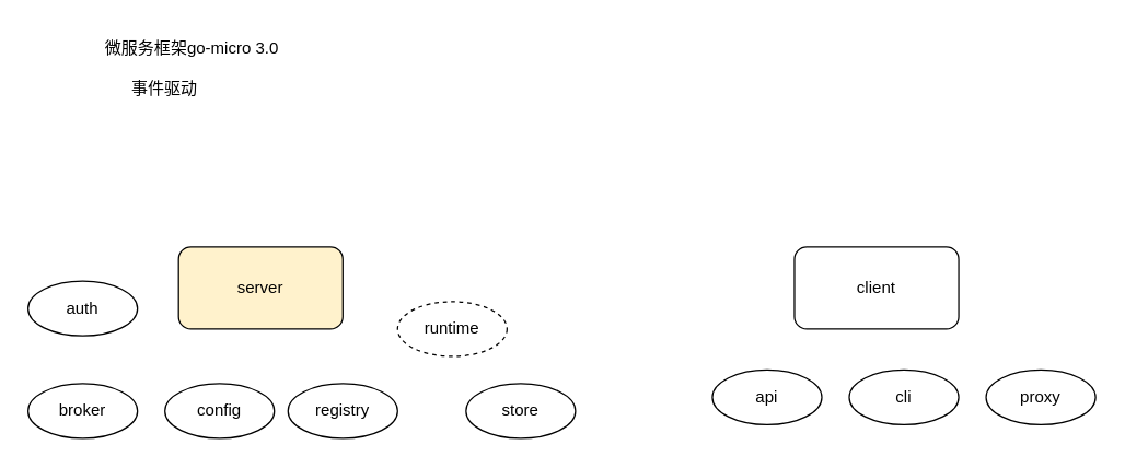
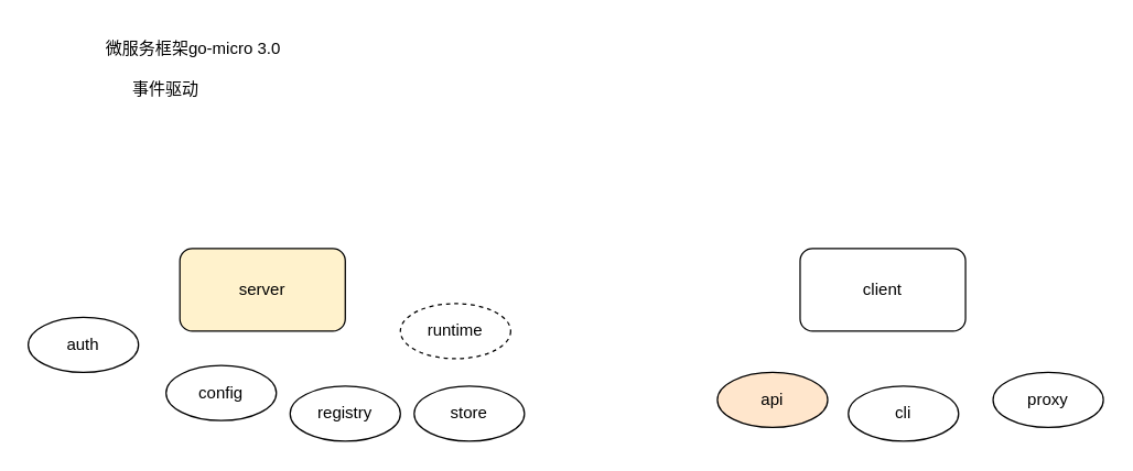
  <mxCell id="0" />
  <mxCell id="1" parent="0" />
  <mxCell id="2" value="微服务框架go-micro 3.0" style="text;html=1;strokeColor=none;fillColor=none;align=center;verticalAlign=middle;whiteSpace=wrap;rounded=0;" parent="1" vertex="1"><mxGeometry x="70" y="20" width="140" height="30" as="geometry" /></mxCell>
  <mxCell id="3" value="server" style="rounded=1;whiteSpace=wrap;html=1;fillColor=#fff2cc;" parent="1" vertex="1"><mxGeometry x="130" y="180" width="120" height="60" as="geometry" /></mxCell>
  <mxCell id="4" value="client" style="rounded=1;whiteSpace=wrap;html=1;" parent="1" vertex="1"><mxGeometry x="580" y="180" width="120" height="60" as="geometry" /></mxCell>
- <mxCell id="5" value="api" style="ellipse;whiteSpace=wrap;html=1;" parent="1" vertex="1"><mxGeometry x="520" y="270" width="80" height="40" as="geometry" /></mxCell>
- <mxCell id="6" value="cli" style="ellipse;whiteSpace=wrap;html=1;" parent="1" vertex="1"><mxGeometry x="620" y="270" width="80" height="40" as="geometry" /></mxCell>
+ <mxCell id="5" value="api" style="ellipse;whiteSpace=wrap;html=1;fillColor=#ffe6cc;" parent="1" vertex="1"><mxGeometry x="520" y="270" width="80" height="40" as="geometry" /></mxCell>
+ <mxCell id="6" value="cli" style="ellipse;whiteSpace=wrap;html=1;" parent="1" vertex="1"><mxGeometry x="615" y="280" width="80" height="40" as="geometry" /></mxCell>
  <mxCell id="7" value="proxy" style="ellipse;whiteSpace=wrap;html=1;" parent="1" vertex="1"><mxGeometry x="720" y="270" width="80" height="40" as="geometry" /></mxCell>
- <mxCell id="8" value="auth" style="ellipse;whiteSpace=wrap;html=1;" parent="1" vertex="1"><mxGeometry x="20" y="205" width="80" height="40" as="geometry" /></mxCell>
- <mxCell id="9" value="broker" style="ellipse;whiteSpace=wrap;html=1;" parent="1" vertex="1"><mxGeometry x="20" y="280" width="80" height="40" as="geometry" /></mxCell>
- <mxCell id="10" value="config" style="ellipse;whiteSpace=wrap;html=1;" parent="1" vertex="1"><mxGeometry x="120" y="280" width="80" height="40" as="geometry" /></mxCell>
+ <mxCell id="8" value="auth" style="ellipse;whiteSpace=wrap;html=1;" parent="1" vertex="1"><mxGeometry x="20" y="230" width="80" height="40" as="geometry" /></mxCell>
+ <mxCell id="10" value="config" style="ellipse;whiteSpace=wrap;html=1;" parent="1" vertex="1"><mxGeometry x="120" y="265" width="80" height="40" as="geometry" /></mxCell>
  <mxCell id="11" value="registry" style="ellipse;whiteSpace=wrap;html=1;" parent="1" vertex="1"><mxGeometry x="210" y="280" width="80" height="40" as="geometry" /></mxCell>
  <mxCell id="12" value="runtime" style="ellipse;whiteSpace=wrap;html=1;dashed=1;" parent="1" vertex="1"><mxGeometry x="290" y="220" width="80" height="40" as="geometry" /></mxCell>
- <mxCell id="13" value="store" style="ellipse;whiteSpace=wrap;html=1;" parent="1" vertex="1"><mxGeometry x="340" y="280" width="80" height="40" as="geometry" /></mxCell>
+ <mxCell id="13" value="store" style="ellipse;whiteSpace=wrap;html=1;" parent="1" vertex="1"><mxGeometry x="300" y="280" width="80" height="40" as="geometry" /></mxCell>
  <mxCell id="14" value="事件驱动" style="text;html=1;strokeColor=none;fillColor=none;align=center;verticalAlign=middle;whiteSpace=wrap;rounded=0;" parent="1" vertex="1"><mxGeometry x="90" y="50" width="60" height="30" as="geometry" /></mxCell>
